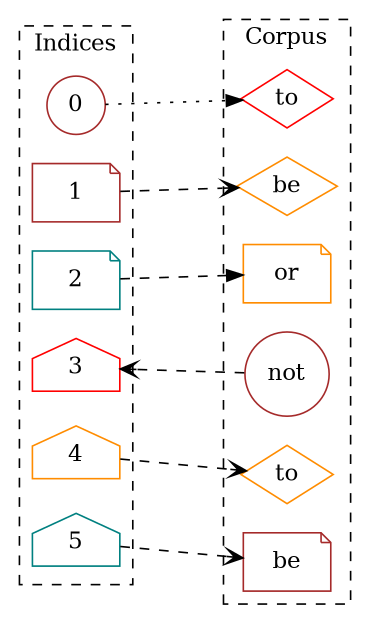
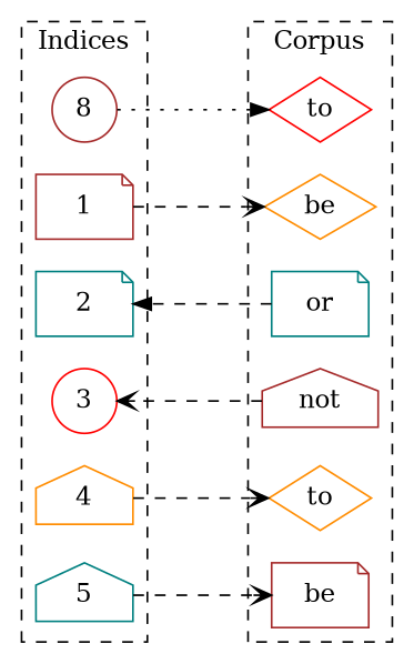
  digraph {
    rankdir=LR
    ranksep=1
    node [color=brown shape=note]
    edge [arrowhead=vee style=dashed]
    n1 [color=red label=to shape=diamond]
    n2 [color=darkorange label=be shape=diamond]
-   n3 [color=darkorange label=or]
-   n4 [label=not shape=circle]
+   n3 [color=teal label=or]
+   n4 [label=not shape=house]
    n5 [color=darkorange label=to shape=diamond]
    n6 [label=be]
-   n7 [label=0 shape=circle]
+   n7 [label=8 shape=circle]
    n8 [label=1]
    n9 [color=teal label=2]
-   n10 [color=red label=3 shape=house]
+   n10 [color=red label=3 shape=circle]
    n11 [color=darkorange label=4 shape=house]
    n12 [color=teal label=5 shape=house]
    subgraph cluster_1 {
      label=Corpus
      style=dashed
      n1
      n2
      n3
      n4
      n5
      n6
    }
    subgraph cluster_2 {
      label=Indices
      style=dashed
      n7
      n8
      n9
      n10
      n11
      n12
    }
    n4 -> n10
    n7 -> n1 [arrowhead=normal style=dotted]
    n8 -> n2
-   n9 -> n3 [arrowhead=normal]
+   n3 -> n9 [arrowhead=normal]
    n11 -> n5
    n12 -> n6
  }
